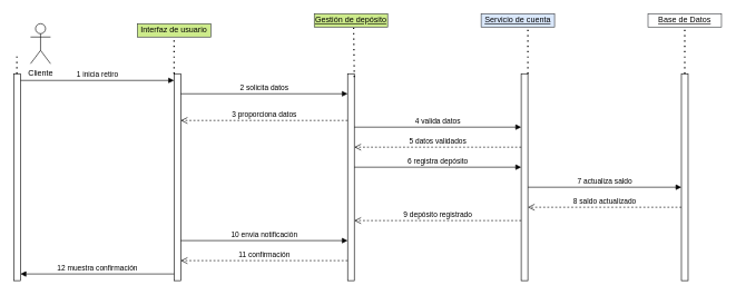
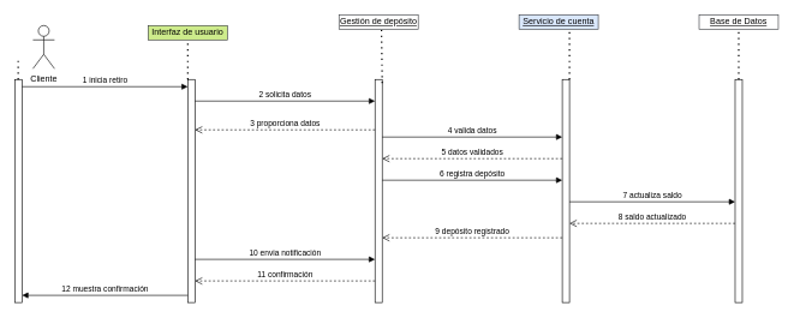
  <mxCell id="0" />
  <mxCell id="1" parent="0" />
  <mxCell id="2" value="Interfaz de usuario" style="html=1;whiteSpace=wrap;fillColor=#cdeb8b;strokeColor=#36393d;" parent="1" vertex="1"><mxGeometry x="205" y="35" width="110" height="20" as="geometry" /></mxCell>
- <mxCell id="3" value="&lt;u&gt;Gestión de depósito&lt;/u&gt;" style="html=1;whiteSpace=wrap;fillColor=#cdeb8b;strokeColor=#36393d;" parent="1" vertex="1"><mxGeometry x="470" y="20" width="110" height="20" as="geometry" /></mxCell>
+ <mxCell id="3" value="&lt;u&gt;Gestión de depósito&lt;/u&gt;" style="html=1;whiteSpace=wrap;fillColor=#ffffff;strokeColor=#36393d;" parent="1" vertex="1"><mxGeometry x="470" y="20" width="110" height="20" as="geometry" /></mxCell>
  <mxCell id="4" value="Cliente" style="shape=umlActor;verticalLabelPosition=bottom;verticalAlign=top;html=1;outlineConnect=0;" parent="1" vertex="1"><mxGeometry x="45" y="35" width="30" height="60" as="geometry" /></mxCell>
  <mxCell id="5" value="" style="html=1;points=[[0,0,0,0,5],[0,1,0,0,-5],[1,0,0,0,5],[1,1,0,0,-5]];perimeter=orthogonalPerimeter;outlineConnect=0;targetShapes=umlLifeline;portConstraint=eastwest;newEdgeStyle={&quot;curved&quot;:0,&quot;rounded&quot;:0};" parent="1" vertex="1"><mxGeometry x="20" y="110" width="10" height="310" as="geometry" /></mxCell>
  <mxCell id="6" value="" style="html=1;points=[[0,0,0,0,5],[0,1,0,0,-5],[1,0,0,0,5],[1,1,0,0,-5]];perimeter=orthogonalPerimeter;outlineConnect=0;targetShapes=umlLifeline;portConstraint=eastwest;newEdgeStyle={&quot;curved&quot;:0,&quot;rounded&quot;:0};" parent="1" vertex="1"><mxGeometry x="260" y="110" width="10" height="310" as="geometry" /></mxCell>
  <mxCell id="7" value="" style="html=1;points=[[0,0,0,0,5],[0,1,0,0,-5],[1,0,0,0,5],[1,1,0,0,-5]];perimeter=orthogonalPerimeter;outlineConnect=0;targetShapes=umlLifeline;portConstraint=eastwest;newEdgeStyle={&quot;curved&quot;:0,&quot;rounded&quot;:0};" parent="1" vertex="1"><mxGeometry x="520" y="110" width="10" height="310" as="geometry" /></mxCell>
  <mxCell id="8" value="1 inicia retiro" style="html=1;verticalAlign=bottom;endArrow=block;curved=0;rounded=0;" parent="1" target="6" edge="1"><mxGeometry width="80" relative="1" as="geometry"><mxPoint x="30" y="120" as="sourcePoint" /><mxPoint x="110" y="120" as="targetPoint" /></mxGeometry></mxCell>
  <mxCell id="9" value="2 solicita datos" style="html=1;verticalAlign=bottom;endArrow=block;curved=0;rounded=0;" parent="1" edge="1"><mxGeometry width="80" relative="1" as="geometry"><mxPoint x="270" y="140" as="sourcePoint" /><mxPoint x="520" y="140" as="targetPoint" /></mxGeometry></mxCell>
  <mxCell id="10" value="3 proporciona datos" style="html=1;verticalAlign=bottom;endArrow=open;dashed=1;endSize=8;curved=0;rounded=0;" parent="1" target="6" edge="1"><mxGeometry relative="1" as="geometry"><mxPoint x="520" y="180" as="sourcePoint" /><mxPoint x="275" y="180" as="targetPoint" /></mxGeometry></mxCell>
  <mxCell id="11" value="" style="endArrow=none;dashed=1;html=1;dashPattern=1 3;strokeWidth=2;rounded=0;entryX=0.5;entryY=1;entryDx=0;entryDy=0;" parent="1" source="6" target="2" edge="1"><mxGeometry width="50" height="50" relative="1" as="geometry"><mxPoint x="265" y="90" as="sourcePoint" /><mxPoint x="360" y="200" as="targetPoint" /></mxGeometry></mxCell>
  <mxCell id="12" value="" style="endArrow=none;dashed=1;html=1;dashPattern=1 3;strokeWidth=2;rounded=0;entryX=0.5;entryY=1;entryDx=0;entryDy=0;" parent="1" source="5" edge="1"><mxGeometry width="50" height="50" relative="1" as="geometry"><mxPoint x="24.5" y="155" as="sourcePoint" /><mxPoint x="24.5" y="80" as="targetPoint" /></mxGeometry></mxCell>
  <mxCell id="13" value="" style="endArrow=none;dashed=1;html=1;dashPattern=1 3;strokeWidth=2;rounded=0;entryX=0.5;entryY=1;entryDx=0;entryDy=0;exitX=1;exitY=0;exitDx=0;exitDy=5;exitPerimeter=0;" parent="1" source="7" edge="1"><mxGeometry width="50" height="50" relative="1" as="geometry"><mxPoint x="529" y="100" as="sourcePoint" /><mxPoint x="529" y="40" as="targetPoint" /></mxGeometry></mxCell>
  <mxCell id="14" value="12 muestra confirmación" style="html=1;verticalAlign=bottom;endArrow=block;curved=0;rounded=0;entryX=1;entryY=1;entryDx=0;entryDy=-5;entryPerimeter=0;" parent="1" edge="1"><mxGeometry width="80" relative="1" as="geometry"><mxPoint x="260" y="410" as="sourcePoint" /><mxPoint x="30" y="410" as="targetPoint" /></mxGeometry></mxCell>
  <mxCell id="15" value="&lt;u&gt;Servicio de cuenta&lt;/u&gt;" style="html=1;whiteSpace=wrap;fillColor=#dae8fc;strokeColor=#36393d;" parent="1" vertex="1"><mxGeometry x="720" y="20" width="110" height="20" as="geometry" /></mxCell>
  <mxCell id="16" value="" style="html=1;points=[[0,0,0,0,5],[0,1,0,0,-5],[1,0,0,0,5],[1,1,0,0,-5]];perimeter=orthogonalPerimeter;outlineConnect=0;targetShapes=umlLifeline;portConstraint=eastwest;newEdgeStyle={&quot;curved&quot;:0,&quot;rounded&quot;:0};" parent="1" vertex="1"><mxGeometry x="780" y="110" width="10" height="310" as="geometry" /></mxCell>
  <mxCell id="17" value="" style="endArrow=none;dashed=1;html=1;dashPattern=1 3;strokeWidth=2;rounded=0;exitX=1;exitY=0;exitDx=0;exitDy=0;exitPerimeter=0;" parent="1" source="16" edge="1"><mxGeometry width="50" height="50" relative="1" as="geometry"><mxPoint x="782" y="110" as="sourcePoint" /><mxPoint x="790" y="41" as="targetPoint" /></mxGeometry></mxCell>
  <mxCell id="18" value="4 valida datos" style="html=1;verticalAlign=bottom;endArrow=block;curved=0;rounded=0;" parent="1" edge="1"><mxGeometry width="80" relative="1" as="geometry"><mxPoint x="530" y="190" as="sourcePoint" /><mxPoint x="780" y="190" as="targetPoint" /></mxGeometry></mxCell>
  <mxCell id="19" value="5 datos validados" style="html=1;verticalAlign=bottom;endArrow=open;dashed=1;endSize=8;curved=0;rounded=0;" parent="1" edge="1"><mxGeometry relative="1" as="geometry"><mxPoint x="780" y="220" as="sourcePoint" /><mxPoint x="530" y="220" as="targetPoint" /></mxGeometry></mxCell>
  <mxCell id="20" value="9 depósito registrado" style="html=1;verticalAlign=bottom;endArrow=open;dashed=1;endSize=8;curved=0;rounded=0;" parent="1" edge="1"><mxGeometry relative="1" as="geometry"><mxPoint x="780" y="330" as="sourcePoint" /><mxPoint x="530" y="330" as="targetPoint" /><Array as="points"><mxPoint x="660" y="330" /></Array></mxGeometry></mxCell>
  <mxCell id="21" value="10 envia notificación" style="html=1;verticalAlign=bottom;endArrow=block;curved=0;rounded=0;" parent="1" edge="1"><mxGeometry width="80" relative="1" as="geometry"><mxPoint x="270" y="360" as="sourcePoint" /><mxPoint x="520" y="360" as="targetPoint" /></mxGeometry></mxCell>
  <mxCell id="22" value="&lt;u&gt;Base de Datos&lt;/u&gt;" style="html=1;whiteSpace=wrap;fillColor=#ffffff;strokeColor=#36393d;" parent="1" vertex="1"><mxGeometry x="970" y="20" width="110" height="20" as="geometry" /></mxCell>
  <mxCell id="23" value="" style="html=1;points=[[0,0,0,0,5],[0,1,0,0,-5],[1,0,0,0,5],[1,1,0,0,-5]];perimeter=orthogonalPerimeter;outlineConnect=0;targetShapes=umlLifeline;portConstraint=eastwest;newEdgeStyle={&quot;curved&quot;:0,&quot;rounded&quot;:0};" parent="1" vertex="1"><mxGeometry x="1020" y="110" width="10" height="310" as="geometry" /></mxCell>
  <mxCell id="24" value="7 actualiza saldo" style="html=1;verticalAlign=bottom;endArrow=block;curved=0;rounded=0;" parent="1" edge="1"><mxGeometry width="80" relative="1" as="geometry"><mxPoint x="790" y="280" as="sourcePoint" /><mxPoint x="1020" y="280" as="targetPoint" /></mxGeometry></mxCell>
  <mxCell id="25" value="8 saldo actualizado" style="html=1;verticalAlign=bottom;endArrow=open;dashed=1;endSize=8;curved=0;rounded=0;" parent="1" edge="1"><mxGeometry relative="1" as="geometry"><mxPoint x="1020" y="310" as="sourcePoint" /><mxPoint x="790" y="310" as="targetPoint" /><Array as="points"><mxPoint x="920" y="310" /></Array></mxGeometry></mxCell>
  <mxCell id="26" value="11 confirmación" style="html=1;verticalAlign=bottom;endArrow=open;dashed=1;endSize=8;curved=0;rounded=0;" parent="1" edge="1"><mxGeometry relative="1" as="geometry"><mxPoint x="520" y="390" as="sourcePoint" /><mxPoint x="270" y="390" as="targetPoint" /><Array as="points"><mxPoint x="389" y="390" /></Array></mxGeometry></mxCell>
  <mxCell id="27" value="" style="endArrow=none;dashed=1;html=1;dashPattern=1 3;strokeWidth=2;rounded=0;" parent="1" edge="1"><mxGeometry width="50" height="50" relative="1" as="geometry"><mxPoint x="1025" y="110" as="sourcePoint" /><mxPoint x="1025" y="41" as="targetPoint" /></mxGeometry></mxCell>
  <mxCell id="28" value="6 registra depósito" style="html=1;verticalAlign=bottom;endArrow=block;curved=0;rounded=0;" parent="1" edge="1"><mxGeometry width="80" relative="1" as="geometry"><mxPoint x="530" y="250" as="sourcePoint" /><mxPoint x="780" y="250" as="targetPoint" /></mxGeometry></mxCell>
